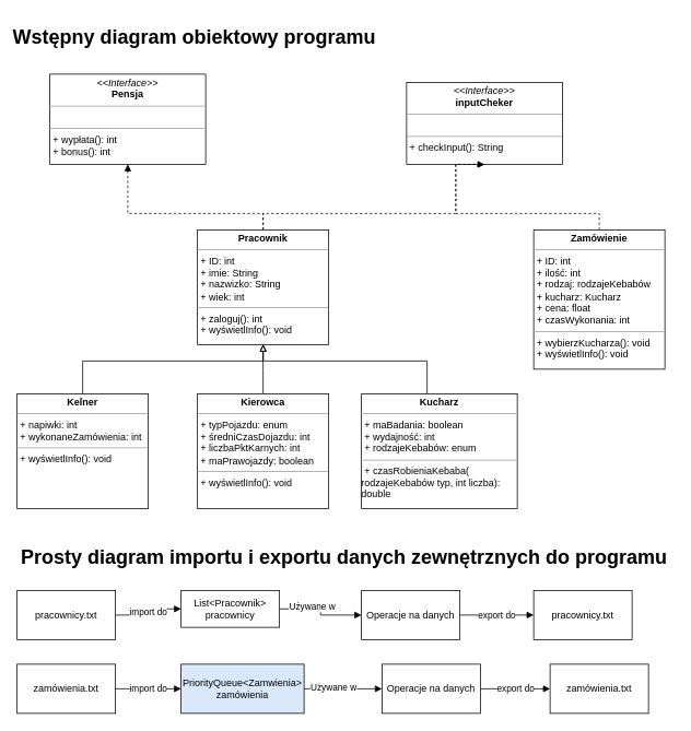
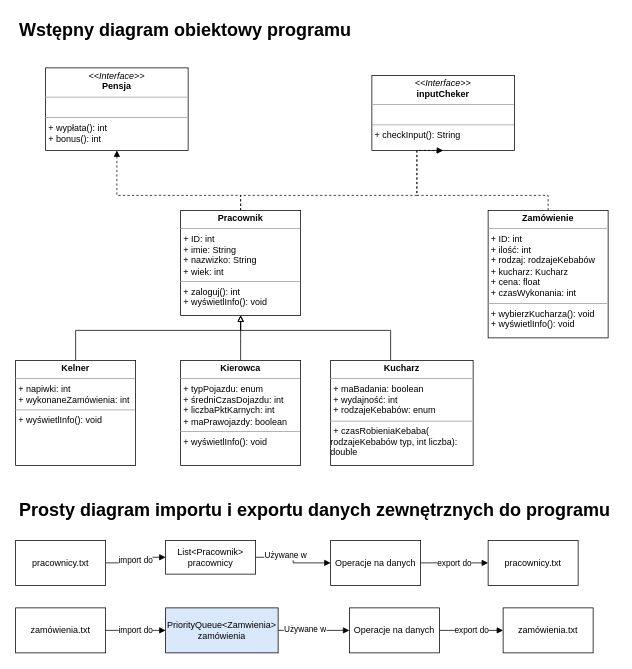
  <mxCell id="0" />
  <mxCell id="1" parent="0" />
  <mxCell id="2" style="edgeStyle=orthogonalEdgeStyle;rounded=0;orthogonalLoop=1;jettySize=auto;html=1;exitX=0.5;exitY=0;exitDx=0;exitDy=0;endArrow=block;endFill=1;dashed=1;entryX=0.5;entryY=1;entryDx=0;entryDy=0;" edge="1" parent="1" source="4" target="5"><mxGeometry relative="1" as="geometry"><mxPoint x="120" y="230" as="targetPoint" /><Array as="points"><mxPoint x="320" y="260" /><mxPoint x="155" y="260" /></Array></mxGeometry></mxCell>
  <mxCell id="3" style="edgeStyle=orthogonalEdgeStyle;rounded=0;orthogonalLoop=1;jettySize=auto;html=1;exitX=0.5;exitY=0;exitDx=0;exitDy=0;endArrow=block;endFill=1;dashed=1;entryX=0.5;entryY=1;entryDx=0;entryDy=0;" edge="1" parent="1" source="4" target="12"><mxGeometry relative="1" as="geometry"><mxPoint x="500" y="220" as="targetPoint" /><Array as="points"><mxPoint x="320" y="260" /><mxPoint x="555" y="260" /></Array></mxGeometry></mxCell>
  <mxCell id="4" value="&lt;p style=&quot;margin:0px;margin-top:4px;text-align:center;&quot;&gt;&lt;b&gt;Pracownik&lt;/b&gt;&lt;/p&gt;&lt;hr size=&quot;1&quot;&gt;&lt;p style=&quot;margin:0px;margin-left:4px;&quot;&gt;+ ID: int&lt;br&gt;&lt;/p&gt;&lt;p style=&quot;margin:0px;margin-left:4px;&quot;&gt;+ imie: String&lt;/p&gt;&lt;p style=&quot;margin:0px;margin-left:4px;&quot;&gt;+ nazwizko: String&lt;br&gt;&lt;/p&gt;&lt;p style=&quot;margin:0px;margin-left:4px;&quot;&gt;+ wiek: int&lt;br&gt;&lt;/p&gt;&lt;hr size=&quot;1&quot;&gt;&lt;p style=&quot;margin:0px;margin-left:4px;&quot;&gt;+ zaloguj(): int&lt;/p&gt;&lt;p style=&quot;margin:0px;margin-left:4px;&quot;&gt;+ wyświetlInfo(): void&lt;br&gt;&lt;/p&gt;&lt;p style=&quot;margin:0px;margin-left:4px;&quot;&gt;&lt;br&gt;&lt;/p&gt;" style="verticalAlign=top;align=left;overflow=fill;fontSize=12;fontFamily=Helvetica;html=1;" vertex="1" parent="1"><mxGeometry x="240" y="280" width="160" height="140" as="geometry" /></mxCell>
  <mxCell id="5" value="&lt;p style=&quot;margin:0px;margin-top:4px;text-align:center;&quot;&gt;&lt;i&gt;&amp;lt;&amp;lt;Interface&amp;gt;&amp;gt;&lt;/i&gt;&lt;br&gt;&lt;b&gt;Pensja&lt;/b&gt;&lt;/p&gt;&lt;hr size=&quot;1&quot;&gt;&lt;p style=&quot;margin:0px;margin-left:4px;&quot;&gt;&lt;br&gt;&lt;/p&gt;&lt;hr size=&quot;1&quot;&gt;&lt;p style=&quot;margin:0px;margin-left:4px;&quot;&gt;+ wypłata(): int&lt;br&gt;&lt;/p&gt;&lt;p style=&quot;margin:0px;margin-left:4px;&quot;&gt;+ bonus(): int&lt;/p&gt;" style="verticalAlign=top;align=left;overflow=fill;fontSize=12;fontFamily=Helvetica;html=1;" vertex="1" parent="1"><mxGeometry x="60" y="90" width="190" height="110" as="geometry" /></mxCell>
  <mxCell id="6" style="edgeStyle=orthogonalEdgeStyle;rounded=0;orthogonalLoop=1;jettySize=auto;html=1;entryX=0.5;entryY=1;entryDx=0;entryDy=0;endArrow=block;endFill=0;" edge="1" parent="1" source="7" target="4"><mxGeometry relative="1" as="geometry"><Array as="points"><mxPoint x="100" y="440" /><mxPoint x="320" y="440" /></Array></mxGeometry></mxCell>
  <mxCell id="7" value="&lt;p style=&quot;margin:0px;margin-top:4px;text-align:center;&quot;&gt;&lt;b&gt;Kelner&lt;/b&gt;&lt;/p&gt;&lt;hr size=&quot;1&quot;&gt;&lt;p style=&quot;margin:0px;margin-left:4px;&quot;&gt;+ napiwki: int&lt;/p&gt;&lt;p style=&quot;margin:0px;margin-left:4px;&quot;&gt;+ wykonaneZamówienia: int&lt;/p&gt;&lt;hr size=&quot;1&quot;&gt;&lt;p style=&quot;margin:0px;margin-left:4px;&quot;&gt;+ wyświetlInfo(): void&lt;br&gt;&lt;/p&gt;" style="verticalAlign=top;align=left;overflow=fill;fontSize=12;fontFamily=Helvetica;html=1;" vertex="1" parent="1"><mxGeometry x="20" y="480" width="160" height="140" as="geometry" /></mxCell>
  <mxCell id="8" style="edgeStyle=orthogonalEdgeStyle;rounded=0;orthogonalLoop=1;jettySize=auto;html=1;endArrow=block;endFill=0;" edge="1" parent="1" source="9"><mxGeometry relative="1" as="geometry"><mxPoint x="320" y="420" as="targetPoint" /></mxGeometry></mxCell>
  <mxCell id="9" value="&lt;p style=&quot;margin:0px;margin-top:4px;text-align:center;&quot;&gt;&lt;b&gt;Kierowca&lt;/b&gt;&lt;/p&gt;&lt;hr size=&quot;1&quot;&gt;&lt;p style=&quot;margin:0px;margin-left:4px;&quot;&gt;&lt;span style=&quot;background-color: initial;&quot;&gt;+ typPojazdu: enum&lt;/span&gt;&lt;br&gt;&lt;/p&gt;&lt;p style=&quot;margin:0px;margin-left:4px;&quot;&gt;&lt;span style=&quot;background-color: initial;&quot;&gt;+ średniCzasDojazdu: int&lt;/span&gt;&lt;/p&gt;&lt;p style=&quot;margin:0px;margin-left:4px;&quot;&gt;&lt;span style=&quot;background-color: initial;&quot;&gt;+ liczbaPktKarnych: int&lt;/span&gt;&lt;/p&gt;&lt;p style=&quot;margin:0px;margin-left:4px;&quot;&gt;&lt;span style=&quot;background-color: initial;&quot;&gt;+ maPrawojazdy: boolean&lt;/span&gt;&lt;/p&gt;&lt;hr size=&quot;1&quot;&gt;&lt;p style=&quot;margin:0px;margin-left:4px;&quot;&gt;&lt;span style=&quot;background-color: initial;&quot;&gt;+ wyświetlInfo(): void&lt;/span&gt;&lt;/p&gt;&lt;p style=&quot;margin:0px;margin-left:4px;&quot;&gt;&lt;br&gt;&lt;/p&gt;" style="verticalAlign=top;align=left;overflow=fill;fontSize=12;fontFamily=Helvetica;html=1;" vertex="1" parent="1"><mxGeometry x="240" y="480" width="160" height="140" as="geometry" /></mxCell>
  <mxCell id="10" style="edgeStyle=orthogonalEdgeStyle;rounded=0;orthogonalLoop=1;jettySize=auto;html=1;entryX=0.5;entryY=1;entryDx=0;entryDy=0;endArrow=block;endFill=0;" edge="1" parent="1" source="11" target="4"><mxGeometry relative="1" as="geometry"><Array as="points"><mxPoint x="520" y="440" /><mxPoint x="320" y="440" /></Array></mxGeometry></mxCell>
  <mxCell id="11" value="&lt;p style=&quot;margin:0px;margin-top:4px;text-align:center;&quot;&gt;&lt;b&gt;Kucharz&lt;/b&gt;&lt;/p&gt;&lt;hr size=&quot;1&quot;&gt;&lt;p style=&quot;margin:0px;margin-left:4px;&quot;&gt;+ maBadania: boolean&lt;/p&gt;&lt;p style=&quot;margin:0px;margin-left:4px;&quot;&gt;+ wydajność: int&lt;/p&gt;&lt;p style=&quot;margin:0px;margin-left:4px;&quot;&gt;+ rodzajeKebabów: enum&lt;/p&gt;&lt;hr size=&quot;1&quot;&gt;&lt;p style=&quot;margin:0px;margin-left:4px;&quot;&gt;+ czasRobieniaKebaba(&lt;/p&gt;rodzajeKebabów typ, int liczba&lt;span style=&quot;background-color: initial;&quot;&gt;): &lt;br&gt;double&lt;/span&gt;&lt;br&gt;&lt;p style=&quot;margin:0px;margin-left:4px;&quot;&gt;&lt;br&gt;&lt;/p&gt;" style="verticalAlign=top;align=left;overflow=fill;fontSize=12;fontFamily=Helvetica;html=1;" vertex="1" parent="1"><mxGeometry x="440" y="480" width="190" height="140" as="geometry" /></mxCell>
  <mxCell id="12" value="&lt;p style=&quot;margin:0px;margin-top:4px;text-align:center;&quot;&gt;&lt;i&gt;&amp;lt;&amp;lt;Interface&amp;gt;&amp;gt;&lt;/i&gt;&lt;br&gt;&lt;b&gt;inputCheker&lt;/b&gt;&lt;/p&gt;&lt;hr size=&quot;1&quot;&gt;&lt;p style=&quot;margin:0px;margin-left:4px;&quot;&gt;&lt;br&gt;&lt;/p&gt;&lt;hr size=&quot;1&quot;&gt;&lt;p style=&quot;margin:0px;margin-left:4px;&quot;&gt;+ checkInput(): String&lt;/p&gt;" style="verticalAlign=top;align=left;overflow=fill;fontSize=12;fontFamily=Helvetica;html=1;" vertex="1" parent="1"><mxGeometry x="495" y="100" width="190" height="100" as="geometry" /></mxCell>
  <mxCell id="13" style="edgeStyle=orthogonalEdgeStyle;rounded=0;orthogonalLoop=1;jettySize=auto;html=1;entryX=0.5;entryY=1;entryDx=0;entryDy=0;dashed=1;endArrow=block;endFill=1;" edge="1" parent="1" source="14" target="12"><mxGeometry relative="1" as="geometry"><Array as="points"><mxPoint x="730" y="260" /><mxPoint x="555" y="260" /></Array></mxGeometry></mxCell>
  <mxCell id="14" value="&lt;p style=&quot;margin:0px;margin-top:4px;text-align:center;&quot;&gt;&lt;b&gt;Zamówienie&lt;/b&gt;&lt;/p&gt;&lt;hr size=&quot;1&quot;&gt;&lt;p style=&quot;margin:0px;margin-left:4px;&quot;&gt;+ ID: int&lt;/p&gt;&lt;p style=&quot;margin:0px;margin-left:4px;&quot;&gt;+ ilość: int&lt;/p&gt;&lt;p style=&quot;margin:0px;margin-left:4px;&quot;&gt;+ rodzaj: rodzajeKebabów&lt;/p&gt;&lt;p style=&quot;margin:0px;margin-left:4px;&quot;&gt;+ kucharz: Kucharz&lt;br&gt;&lt;/p&gt;&lt;p style=&quot;margin:0px;margin-left:4px;&quot;&gt;+ cena: float&lt;/p&gt;&lt;p style=&quot;margin:0px;margin-left:4px;&quot;&gt;+ czasWykonania: int&lt;/p&gt;&lt;hr size=&quot;1&quot;&gt;&lt;p style=&quot;margin:0px;margin-left:4px;&quot;&gt;+ wybierzKucharza(): void&lt;/p&gt;&lt;p style=&quot;margin:0px;margin-left:4px;&quot;&gt;&lt;span style=&quot;background-color: initial;&quot;&gt;+ wyświetlInfo(): void&lt;/span&gt;&lt;/p&gt;&lt;p style=&quot;margin:0px;margin-left:4px;&quot;&gt;&lt;br&gt;&lt;/p&gt;" style="verticalAlign=top;align=left;overflow=fill;fontSize=12;fontFamily=Helvetica;html=1;" vertex="1" parent="1"><mxGeometry x="650" y="280" width="160" height="170" as="geometry" /></mxCell>
  <mxCell id="15" value="import do" style="edgeStyle=orthogonalEdgeStyle;rounded=0;orthogonalLoop=1;jettySize=auto;html=1;endArrow=block;endFill=1;" edge="1" parent="1" source="16" target="19"><mxGeometry relative="1" as="geometry" /></mxCell>
  <mxCell id="16" value="pracownicy.txt" style="rounded=0;whiteSpace=wrap;html=1;" vertex="1" parent="1"><mxGeometry x="20" y="720" width="120" height="60" as="geometry" /></mxCell>
  <mxCell id="17" value="" style="edgeStyle=orthogonalEdgeStyle;rounded=0;orthogonalLoop=1;jettySize=auto;html=1;endArrow=block;endFill=1;entryX=0;entryY=0.5;entryDx=0;entryDy=0;" edge="1" parent="1" source="19" target="22"><mxGeometry relative="1" as="geometry" /></mxCell>
  <mxCell id="18" value="Używane w" style="edgeLabel;html=1;align=center;verticalAlign=middle;resizable=0;points=[];" vertex="1" connectable="0" parent="17"><mxGeometry x="-0.271" y="3" relative="1" as="geometry"><mxPoint as="offset" /></mxGeometry></mxCell>
  <mxCell id="19" value="List&amp;lt;Pracownik&amp;gt; pracownicy" style="rounded=0;whiteSpace=wrap;html=1;" vertex="1" parent="1"><mxGeometry x="220" y="720" width="120" height="45" as="geometry" /></mxCell>
  <mxCell id="20" value="pracownicy.txt" style="rounded=0;whiteSpace=wrap;html=1;" vertex="1" parent="1"><mxGeometry x="650" y="720" width="120" height="60" as="geometry" /></mxCell>
  <mxCell id="21" value="export do" style="edgeStyle=orthogonalEdgeStyle;rounded=0;orthogonalLoop=1;jettySize=auto;html=1;exitX=1;exitY=0.5;exitDx=0;exitDy=0;entryX=0;entryY=0.5;entryDx=0;entryDy=0;endArrow=block;endFill=1;" edge="1" parent="1" source="22" target="20"><mxGeometry relative="1" as="geometry" /></mxCell>
  <mxCell id="22" value="Operacje na danych" style="rounded=0;whiteSpace=wrap;html=1;" vertex="1" parent="1"><mxGeometry x="440" y="720" width="120" height="60" as="geometry" /></mxCell>
  <mxCell id="23" value="import do" style="edgeStyle=orthogonalEdgeStyle;rounded=0;orthogonalLoop=1;jettySize=auto;html=1;endArrow=block;endFill=1;" edge="1" parent="1" source="24" target="27"><mxGeometry relative="1" as="geometry" /></mxCell>
  <mxCell id="24" value="zamówienia.txt" style="rounded=0;whiteSpace=wrap;html=1;" vertex="1" parent="1"><mxGeometry x="20" y="810" width="120" height="60" as="geometry" /></mxCell>
  <mxCell id="25" value="" style="edgeStyle=orthogonalEdgeStyle;rounded=0;orthogonalLoop=1;jettySize=auto;html=1;endArrow=block;endFill=1;entryX=0;entryY=0.5;entryDx=0;entryDy=0;" edge="1" parent="1" source="27" target="30"><mxGeometry relative="1" as="geometry" /></mxCell>
  <mxCell id="26" value="Używane w" style="edgeLabel;html=1;align=center;verticalAlign=middle;resizable=0;points=[];" vertex="1" connectable="0" parent="25"><mxGeometry x="-0.271" y="3" relative="1" as="geometry"><mxPoint as="offset" /></mxGeometry></mxCell>
  <mxCell id="27" value="PriorityQueue&amp;lt;Zamwienia&amp;gt; zamówienia" style="rounded=0;whiteSpace=wrap;html=1;fillColor=#dae8fc;" vertex="1" parent="1"><mxGeometry x="220" y="810" width="150" height="60" as="geometry" /></mxCell>
  <mxCell id="28" value="zamówienia.txt" style="rounded=0;whiteSpace=wrap;html=1;" vertex="1" parent="1"><mxGeometry x="670" y="810" width="120" height="60" as="geometry" /></mxCell>
  <mxCell id="29" value="export do" style="edgeStyle=orthogonalEdgeStyle;rounded=0;orthogonalLoop=1;jettySize=auto;html=1;exitX=1;exitY=0.5;exitDx=0;exitDy=0;entryX=0;entryY=0.5;entryDx=0;entryDy=0;endArrow=block;endFill=1;" edge="1" parent="1" source="30" target="28"><mxGeometry relative="1" as="geometry" /></mxCell>
  <mxCell id="30" value="Operacje na danych" style="rounded=0;whiteSpace=wrap;html=1;" vertex="1" parent="1"><mxGeometry x="465" y="810" width="120" height="60" as="geometry" /></mxCell>
  <mxCell id="31" value="&lt;h1&gt;Prosty diagram importu i exportu danych zewnętrznych do programu&lt;/h1&gt;" style="text;html=1;strokeColor=none;fillColor=none;spacing=5;spacingTop=-20;whiteSpace=wrap;overflow=hidden;rounded=0;" vertex="1" parent="1"><mxGeometry x="20" y="660" width="800" height="50" as="geometry" /></mxCell>
- <mxCell id="32" value="&lt;h1&gt;Wstępny diagram obiektowy programu&lt;/h1&gt;" style="text;html=1;strokeColor=none;fillColor=none;spacing=5;spacingTop=-20;whiteSpace=wrap;overflow=hidden;rounded=0;" vertex="1" parent="1"><mxGeometry x="10" y="25" width="600" height="50" as="geometry" /></mxCell>
+ <mxCell id="32" value="&lt;h1&gt;Wstępny diagram obiektowy programu&lt;/h1&gt;" style="text;html=1;strokeColor=none;fillColor=none;spacing=5;spacingTop=-20;whiteSpace=wrap;overflow=hidden;rounded=0;" vertex="1" parent="1"><mxGeometry x="20" y="20" width="600" height="50" as="geometry" /></mxCell>
